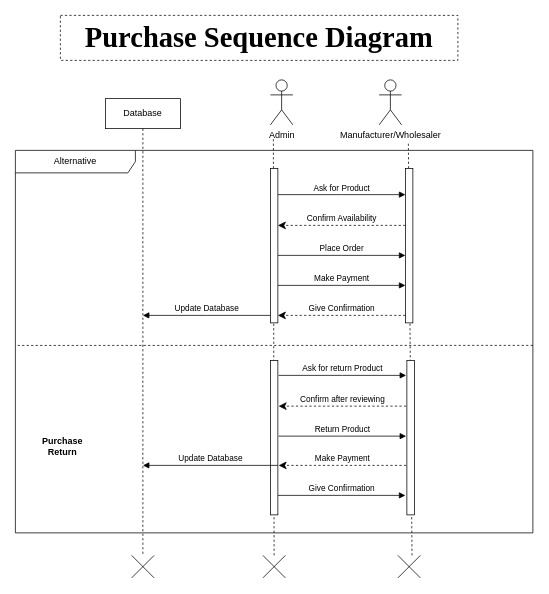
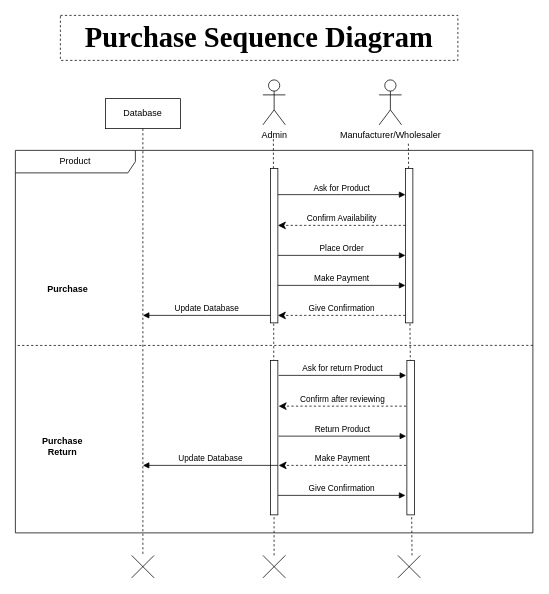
  <mxCell id="0" />
  <mxCell id="1" parent="0" />
  <mxCell id="2" value="" style="endArrow=none;dashed=1;html=1;rounded=0;" edge="1" parent="1"><mxGeometry width="50" height="50" relative="1" as="geometry"><mxPoint x="548.867" y="740" as="sourcePoint" /><mxPoint x="544" y="190" as="targetPoint" /></mxGeometry></mxCell>
  <mxCell id="3" value="" style="endArrow=none;dashed=1;html=1;rounded=0;" edge="1" parent="1" source="18"><mxGeometry width="50" height="50" relative="1" as="geometry"><mxPoint x="368.867" y="732" as="sourcePoint" /><mxPoint x="364" y="182" as="targetPoint" /></mxGeometry></mxCell>
  <mxCell id="4" value="Ask for Product" style="html=1;verticalAlign=bottom;endArrow=block;edgeStyle=elbowEdgeStyle;elbow=vertical;curved=0;rounded=0;" parent="1" edge="1"><mxGeometry relative="1" as="geometry"><mxPoint x="370" y="259" as="sourcePoint" /><Array as="points"><mxPoint x="455" y="259" /></Array><mxPoint x="540" y="259" as="targetPoint" /></mxGeometry></mxCell>
  <mxCell id="5" value="Confirm Availability" style="html=1;verticalAlign=bottom;endArrow=classic;dashed=1;endSize=8;edgeStyle=elbowEdgeStyle;elbow=vertical;curved=0;rounded=0;" parent="1" edge="1"><mxGeometry relative="1" as="geometry"><mxPoint x="370" y="300" as="targetPoint" /><Array as="points"><mxPoint x="465" y="300" /></Array><mxPoint x="540" y="300" as="sourcePoint" /></mxGeometry></mxCell>
  <mxCell id="6" value="Place Order" style="html=1;verticalAlign=bottom;endArrow=block;edgeStyle=elbowEdgeStyle;elbow=vertical;curved=0;rounded=0;" parent="1" edge="1"><mxGeometry relative="1" as="geometry"><mxPoint x="370" y="340" as="sourcePoint" /><Array as="points"><mxPoint x="455" y="340" /></Array><mxPoint x="540" y="340" as="targetPoint" /></mxGeometry></mxCell>
  <mxCell id="7" value="Give Confirmation" style="html=1;verticalAlign=bottom;endArrow=classic;dashed=1;endSize=8;edgeStyle=elbowEdgeStyle;elbow=vertical;curved=0;rounded=0;" parent="1" edge="1"><mxGeometry relative="1" as="geometry"><mxPoint x="370" y="420" as="targetPoint" /><Array as="points"><mxPoint x="465" y="420" /></Array><mxPoint x="540" y="420" as="sourcePoint" /></mxGeometry></mxCell>
  <mxCell id="8" value="Make Payment" style="html=1;verticalAlign=bottom;endArrow=block;edgeStyle=elbowEdgeStyle;elbow=vertical;curved=0;rounded=0;" parent="1" edge="1"><mxGeometry relative="1" as="geometry"><mxPoint x="370" y="380" as="sourcePoint" /><Array as="points"><mxPoint x="455" y="380" /></Array><mxPoint x="540" y="380" as="targetPoint" /></mxGeometry></mxCell>
  <mxCell id="9" value="" style="rounded=0;whiteSpace=wrap;html=1;" parent="1" vertex="1"><mxGeometry x="360" y="224" width="10" height="206" as="geometry" /></mxCell>
  <mxCell id="10" value="" style="rounded=0;whiteSpace=wrap;html=1;" parent="1" vertex="1"><mxGeometry x="540" y="224" width="10" height="206" as="geometry" /></mxCell>
  <mxCell id="11" value="Ask for return Product" style="html=1;verticalAlign=bottom;endArrow=block;edgeStyle=elbowEdgeStyle;elbow=vertical;curved=0;rounded=0;" parent="1" edge="1"><mxGeometry relative="1" as="geometry"><mxPoint x="371" y="500" as="sourcePoint" /><Array as="points"><mxPoint x="456" y="500" /></Array><mxPoint x="541" y="500" as="targetPoint" /></mxGeometry></mxCell>
  <mxCell id="12" value="Confirm after reviewing" style="html=1;verticalAlign=bottom;endArrow=classic;dashed=1;endSize=8;edgeStyle=elbowEdgeStyle;elbow=vertical;curved=0;rounded=0;" parent="1" edge="1"><mxGeometry relative="1" as="geometry"><mxPoint x="371" y="541" as="targetPoint" /><Array as="points"><mxPoint x="466" y="541" /></Array><mxPoint x="541" y="541" as="sourcePoint" /></mxGeometry></mxCell>
  <mxCell id="13" value="Return Product" style="html=1;verticalAlign=bottom;endArrow=block;edgeStyle=elbowEdgeStyle;elbow=vertical;curved=0;rounded=0;" parent="1" edge="1"><mxGeometry relative="1" as="geometry"><mxPoint x="371" y="581" as="sourcePoint" /><Array as="points"><mxPoint x="456" y="581" /></Array><mxPoint x="541" y="581" as="targetPoint" /></mxGeometry></mxCell>
  <mxCell id="14" value="Make Payment" style="html=1;verticalAlign=bottom;endArrow=classic;dashed=1;endSize=8;edgeStyle=elbowEdgeStyle;elbow=vertical;curved=0;rounded=0;" parent="1" edge="1"><mxGeometry relative="1" as="geometry"><mxPoint x="371" y="620" as="targetPoint" /><Array as="points"><mxPoint x="466" y="620" /></Array><mxPoint x="541" y="620" as="sourcePoint" /></mxGeometry></mxCell>
  <mxCell id="15" value="Give Confirmation" style="html=1;verticalAlign=bottom;endArrow=block;edgeStyle=elbowEdgeStyle;elbow=vertical;curved=0;rounded=0;" parent="1" edge="1"><mxGeometry relative="1" as="geometry"><mxPoint x="370" y="660" as="sourcePoint" /><Array as="points"><mxPoint x="455" y="660" /></Array><mxPoint x="540" y="660" as="targetPoint" /></mxGeometry></mxCell>
  <mxCell id="16" value="" style="rounded=0;whiteSpace=wrap;html=1;" parent="1" vertex="1"><mxGeometry x="360" y="480" width="10" height="206" as="geometry" /></mxCell>
  <mxCell id="17" value="" style="rounded=0;whiteSpace=wrap;html=1;" parent="1" vertex="1"><mxGeometry x="542" y="480" width="10" height="206" as="geometry" /></mxCell>
  <mxCell id="18" value="" style="shape=umlDestroy;html=1;" parent="1" vertex="1"><mxGeometry x="350" y="740" width="30" height="30" as="geometry" /></mxCell>
  <mxCell id="19" value="" style="shape=umlDestroy;html=1;" parent="1" vertex="1"><mxGeometry x="530" y="740" width="30" height="30" as="geometry" /></mxCell>
  <mxCell id="20" value="" style="endArrow=none;dashed=1;html=1;rounded=0;entryX=0;entryY=0.51;entryDx=0;entryDy=0;entryPerimeter=0;" parent="1" target="26" edge="1"><mxGeometry width="50" height="50" relative="1" as="geometry"><mxPoint x="710" y="460" as="sourcePoint" /><mxPoint x="190" y="460" as="targetPoint" /></mxGeometry></mxCell>
  <mxCell id="21" value="&lt;font style=&quot;font-size: 38px;&quot;&gt;Purchase Sequence Diagram&lt;/font&gt;" style="rounded=0;whiteSpace=wrap;html=1;fontSize=20;fontFamily=Comic Sans MS;fontStyle=1;dashed=1;" parent="1" vertex="1"><mxGeometry x="80" width="530" height="60" as="geometry" y="20" /></mxCell>
  <mxCell id="22" value="Database" style="shape=umlLifeline;perimeter=lifelinePerimeter;whiteSpace=wrap;html=1;container=0;dropTarget=0;collapsible=0;recursiveResize=0;outlineConnect=0;portConstraint=eastwest;newEdgeStyle={&quot;edgeStyle&quot;:&quot;elbowEdgeStyle&quot;,&quot;elbow&quot;:&quot;vertical&quot;,&quot;curved&quot;:0,&quot;rounded&quot;:0};" parent="1" vertex="1"><mxGeometry x="140" y="131" width="100" height="609" as="geometry" /></mxCell>
  <mxCell id="23" value="" style="shape=umlDestroy;html=1;" parent="1" vertex="1"><mxGeometry x="175" y="740" width="30" height="30" as="geometry" /></mxCell>
  <mxCell id="24" value="Update Database" style="html=1;verticalAlign=bottom;endArrow=block;edgeStyle=elbowEdgeStyle;elbow=vertical;curved=0;rounded=0;entryX=0.5;entryY=0.803;entryDx=0;entryDy=0;entryPerimeter=0;" parent="1" target="22" edge="1"><mxGeometry relative="1" as="geometry"><mxPoint x="370" y="620" as="sourcePoint" /><Array as="points"><mxPoint x="285" y="620" /></Array><mxPoint x="200" y="620" as="targetPoint" /></mxGeometry></mxCell>
  <mxCell id="25" value="Update Database" style="html=1;verticalAlign=bottom;endArrow=block;edgeStyle=elbowEdgeStyle;elbow=vertical;curved=0;rounded=0;" parent="1" edge="1"><mxGeometry relative="1" as="geometry"><mxPoint x="360" y="420" as="sourcePoint" /><Array as="points"><mxPoint x="275" y="420" /></Array><mxPoint x="190" y="420" as="targetPoint" /></mxGeometry></mxCell>
- <mxCell id="26" value="Alternative" style="shape=umlFrame;whiteSpace=wrap;html=1;pointerEvents=0;recursiveResize=0;container=1;collapsible=0;width=160;" parent="1" vertex="1"><mxGeometry x="20" y="200" width="690" height="510" as="geometry" /></mxCell>
+ <mxCell id="26" value="Product" style="shape=umlFrame;whiteSpace=wrap;html=1;pointerEvents=0;recursiveResize=0;container=1;collapsible=0;width=160;" parent="1" vertex="1"><mxGeometry x="20" y="200" width="690" height="510" as="geometry" /></mxCell>
+ <mxCell id="27" value="Purchase" style="text;html=1;strokeColor=none;fillColor=none;align=center;verticalAlign=middle;whiteSpace=wrap;rounded=0;fontStyle=1" parent="26" vertex="1"><mxGeometry x="40" y="170" width="60" height="30" as="geometry" /></mxCell>
  <mxCell id="28" value="Purchase Return" style="text;html=1;strokeColor=none;fillColor=none;align=center;verticalAlign=middle;whiteSpace=wrap;rounded=0;fontStyle=1" parent="26" vertex="1"><mxGeometry x="33" y="380" width="60" height="30" as="geometry" /></mxCell>
  <mxCell id="29" value="Manufacturer/Wholesaler" style="shape=umlActor;verticalLabelPosition=bottom;verticalAlign=top;html=1;outlineConnect=0;" vertex="1" parent="1"><mxGeometry x="505" y="106" width="30" height="60" as="geometry" /></mxCell>
- <mxCell id="30" value="Admin" style="shape=umlActor;verticalLabelPosition=bottom;verticalAlign=top;html=1;outlineConnect=0;" vertex="1" parent="1"><mxGeometry x="360" y="106" width="30" height="60" as="geometry" /></mxCell>
+ <mxCell id="30" value="Admin" style="shape=umlActor;verticalLabelPosition=bottom;verticalAlign=top;html=1;outlineConnect=0;" vertex="1" parent="1"><mxGeometry x="350" y="106" width="30" height="60" as="geometry" /></mxCell>
